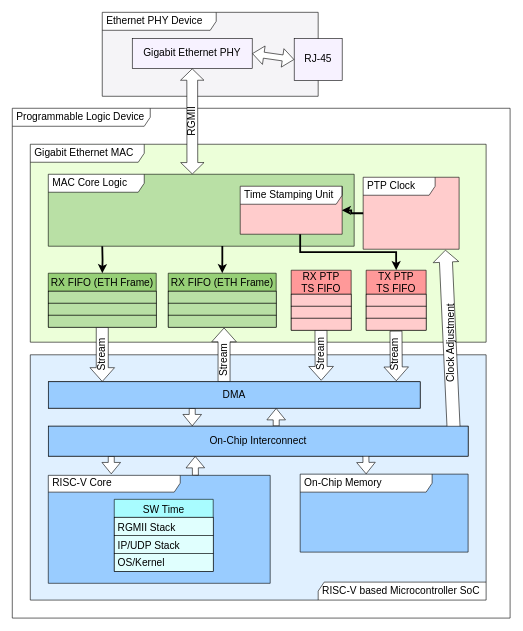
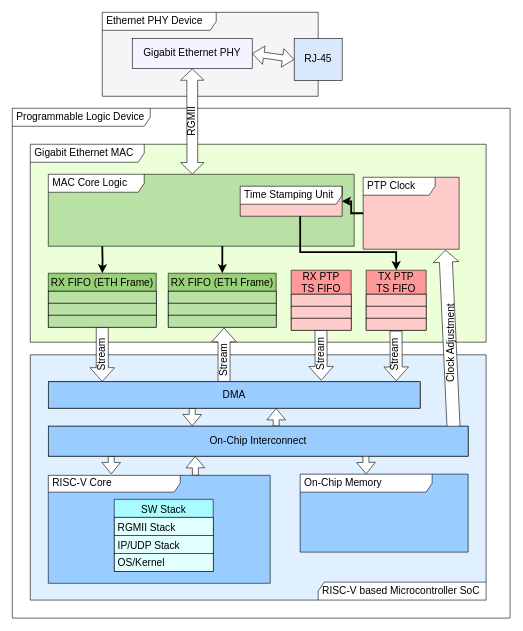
  <mxCell id="0" />
  <mxCell id="1" parent="0" />
  <mxCell id="2" value="Programmable Logic Device" style="shape=umlFrame;whiteSpace=wrap;html=1;width=230;height=30;boundedLbl=1;verticalAlign=middle;align=left;spacingLeft=5;fillColor=default;swimlaneFillColor=#ffffff;fontSize=17;" parent="1" vertex="1"><mxGeometry x="20" y="180" width="830" height="850" as="geometry" /></mxCell>
  <mxCell id="3" value="RISC-V based Microcontroller SoC" style="shape=umlFrame;whiteSpace=wrap;html=1;width=280;height=30;boundedLbl=1;verticalAlign=middle;align=left;spacingLeft=5;fillColor=#FFFFFF;swimlaneFillColor=#E0F0FF;direction=west;fontSize=17;" parent="1" vertex="1"><mxGeometry x="50" y="591" width="760" height="409" as="geometry" /></mxCell>
  <mxCell id="4" value="&lt;div style=&quot;font-size: 17px;&quot;&gt;Gigabit Ethernet MAC&lt;/div&gt;" style="shape=umlFrame;whiteSpace=wrap;html=1;width=190;height=30;boundedLbl=1;verticalAlign=middle;align=left;spacingLeft=5;fillColor=#FFFFFF;swimlaneFillColor=#ECFFD9;fontSize=17;" parent="1" vertex="1"><mxGeometry x="50" y="240" width="760" height="330" as="geometry" /></mxCell>
  <mxCell id="5" value="" style="group;fillColor=none;fontSize=17;" parent="1" vertex="1" connectable="0"><mxGeometry x="170" y="20" width="400" height="140" as="geometry" /></mxCell>
  <mxCell id="6" value="Ethernet PHY Device" style="shape=umlFrame;whiteSpace=wrap;html=1;width=190;height=30;boundedLbl=1;verticalAlign=middle;align=left;spacingLeft=5;fillColor=#FFFFFF;swimlaneFillColor=#F5F4F7;fontSize=17;" parent="5" vertex="1"><mxGeometry width="360" height="140" as="geometry" /></mxCell>
- <mxCell id="7" value="&lt;span style=&quot;font-size: 17px;&quot;&gt;RJ-45&lt;/span&gt;" style="rounded=0;whiteSpace=wrap;html=1;labelBackgroundColor=none;fillColor=#F7F2FF;fontSize=17;" parent="5" vertex="1"><mxGeometry x="320" y="43.75" width="80" height="70" as="geometry" /></mxCell>
+ <mxCell id="7" value="&lt;span style=&quot;font-size: 17px;&quot;&gt;RJ-45&lt;/span&gt;" style="rounded=0;whiteSpace=wrap;html=1;labelBackgroundColor=none;fillColor=#dae8fc;fontSize=17;" parent="5" vertex="1"><mxGeometry x="320" y="43.75" width="80" height="70" as="geometry" /></mxCell>
  <mxCell id="8" value="Gigabit Ethernet PHY" style="rounded=0;whiteSpace=wrap;html=1;labelBackgroundColor=none;fillColor=#F7F2FF;fontSize=17;" parent="5" vertex="1"><mxGeometry x="50" y="43.75" width="200" height="50" as="geometry" /></mxCell>
  <mxCell id="9" value="" style="shape=flexArrow;endArrow=classic;startArrow=classic;html=1;rounded=0;fontColor=none;entryX=0;entryY=0.5;entryDx=0;entryDy=0;exitX=1;exitY=0.5;exitDx=0;exitDy=0;fillColor=default;fontSize=17;" parent="5" source="8" target="7" edge="1"><mxGeometry width="100" height="100" relative="1" as="geometry"><mxPoint x="200" y="131.25" as="sourcePoint" /><mxPoint x="300" y="43.75" as="targetPoint" /></mxGeometry></mxCell>
  <mxCell id="10" value="RGMII" style="shape=flexArrow;endArrow=classic;startArrow=classic;html=1;rounded=0;fontColor=none;entryX=0.5;entryY=1;entryDx=0;entryDy=0;width=18;fillColor=#FFFFFF;labelBackgroundColor=none;horizontal=0;startSize=6;fontSize=17;exitX=0.471;exitY=0;exitDx=0;exitDy=0;exitPerimeter=0;" parent="1" source="37" target="8" edge="1"><mxGeometry width="100" height="100" relative="1" as="geometry"><mxPoint x="320" y="240" as="sourcePoint" /><mxPoint x="660" y="350" as="targetPoint" /></mxGeometry></mxCell>
  <mxCell id="11" value="RX FIFO (ETH Frame)" style="swimlane;fontStyle=0;childLayout=stackLayout;horizontal=1;startSize=30;horizontalStack=0;resizeParent=1;resizeParentMax=0;resizeLast=0;collapsible=1;marginBottom=0;labelBackgroundColor=none;fontColor=none;fillColor=#97D077;fontSize=17;" parent="1" vertex="1"><mxGeometry x="80" y="455" width="180" height="90" as="geometry" /></mxCell>
  <mxCell id="12" value="  " style="text;strokeColor=default;fillColor=#B9E0A5;align=left;verticalAlign=middle;spacingLeft=4;spacingRight=4;overflow=hidden;points=[[0,0.5],[1,0.5]];portConstraint=eastwest;rotatable=0;labelBackgroundColor=none;fontColor=none;labelBorderColor=none;fontSize=17;" parent="11" vertex="1"><mxGeometry y="30" width="180" height="20" as="geometry" /></mxCell>
  <mxCell id="13" value=" " style="text;strokeColor=default;fillColor=#B9E0A5;align=left;verticalAlign=middle;spacingLeft=4;spacingRight=4;overflow=hidden;points=[[0,0.5],[1,0.5]];portConstraint=eastwest;rotatable=0;labelBackgroundColor=none;fontColor=none;fontSize=17;" parent="11" vertex="1"><mxGeometry y="50" width="180" height="20" as="geometry" /></mxCell>
  <mxCell id="14" value=" " style="text;strokeColor=default;fillColor=#B9E0A5;align=left;verticalAlign=middle;spacingLeft=4;spacingRight=4;overflow=hidden;points=[[0,0.5],[1,0.5]];portConstraint=eastwest;rotatable=0;labelBackgroundColor=none;fontColor=none;fontSize=17;" parent="11" vertex="1"><mxGeometry y="70" width="180" height="20" as="geometry" /></mxCell>
  <mxCell id="15" value="RX PTP &#10;TS FIFO" style="swimlane;fontStyle=0;childLayout=stackLayout;horizontal=1;startSize=40;horizontalStack=0;resizeParent=1;resizeParentMax=0;resizeLast=0;collapsible=1;marginBottom=0;labelBackgroundColor=none;fontColor=none;fillColor=#FF9999;fontSize=17;" parent="1" vertex="1"><mxGeometry x="485" y="450" width="100" height="100" as="geometry" /></mxCell>
  <mxCell id="16" value="  " style="text;strokeColor=default;fillColor=#FFCCCC;align=left;verticalAlign=middle;spacingLeft=4;spacingRight=4;overflow=hidden;points=[[0,0.5],[1,0.5]];portConstraint=eastwest;rotatable=0;labelBackgroundColor=none;fontColor=none;labelBorderColor=none;fontSize=17;" parent="15" vertex="1"><mxGeometry y="40" width="100" height="20" as="geometry" /></mxCell>
  <mxCell id="17" value=" " style="text;strokeColor=default;fillColor=#FFCCCC;align=left;verticalAlign=middle;spacingLeft=4;spacingRight=4;overflow=hidden;points=[[0,0.5],[1,0.5]];portConstraint=eastwest;rotatable=0;labelBackgroundColor=none;fontColor=none;fontSize=17;" parent="15" vertex="1"><mxGeometry y="60" width="100" height="20" as="geometry" /></mxCell>
  <mxCell id="18" value=" " style="text;strokeColor=default;fillColor=#FFCCCC;align=left;verticalAlign=middle;spacingLeft=4;spacingRight=4;overflow=hidden;points=[[0,0.5],[1,0.5]];portConstraint=eastwest;rotatable=0;labelBackgroundColor=none;fontColor=none;fontSize=17;" parent="15" vertex="1"><mxGeometry y="80" width="100" height="20" as="geometry" /></mxCell>
  <mxCell id="19" value="DMA" style="rounded=0;whiteSpace=wrap;html=1;glass=0;labelBackgroundColor=none;labelBorderColor=none;fontColor=none;strokeColor=default;fillColor=#FFEDED;fontSize=17;" parent="1" vertex="1"><mxGeometry x="80" y="636" width="620" height="44" as="geometry" /></mxCell>
  <mxCell id="20" value="Stream" style="shape=flexArrow;endArrow=classic;html=1;rounded=0;labelBackgroundColor=none;fontColor=none;fillColor=#FFFFFF;orthogonal=1;horizontal=0;width=20;endSize=7.33;fontSize=17;" parent="1" source="14" target="19" edge="1"><mxGeometry width="50" height="50" relative="1" as="geometry"><mxPoint x="340" y="640" as="sourcePoint" /><mxPoint x="145" y="600" as="targetPoint" /></mxGeometry></mxCell>
  <mxCell id="21" value="On-Chip Interconnect" style="rounded=0;whiteSpace=wrap;html=1;glass=0;labelBackgroundColor=none;labelBorderColor=none;fontColor=none;strokeColor=default;fillColor=#FFFFFF;fontSize=17;" parent="1" vertex="1"><mxGeometry x="80" y="710" width="700" height="50" as="geometry" /></mxCell>
  <mxCell id="22" value="" style="shape=flexArrow;endArrow=classic;html=1;rounded=0;labelBackgroundColor=none;fontColor=none;fillColor=#FFFFFF;orthogonal=1;fontSize=17;" parent="1" edge="1"><mxGeometry width="50" height="50" relative="1" as="geometry"><mxPoint x="320" y="680" as="sourcePoint" /><mxPoint x="320" y="710" as="targetPoint" /></mxGeometry></mxCell>
  <mxCell id="23" value="" style="shape=flexArrow;endArrow=classic;html=1;rounded=0;labelBackgroundColor=none;fontColor=none;fillColor=#FFFFFF;entryX=0.569;entryY=1;entryDx=0;entryDy=0;entryPerimeter=0;fontSize=17;" parent="1" edge="1"><mxGeometry width="50" height="50" relative="1" as="geometry"><mxPoint x="460" y="710" as="sourcePoint" /><mxPoint x="460" y="680" as="targetPoint" /><Array as="points"><mxPoint x="460.22" y="710" /></Array></mxGeometry></mxCell>
  <mxCell id="24" value="RISC-V Core" style="shape=umlFrame;whiteSpace=wrap;html=1;width=220;height=28;boundedLbl=1;verticalAlign=middle;align=left;spacingLeft=5;fillColor=#FFFFFF;swimlaneFillColor=#99CCFF;direction=east;fontSize=17;" parent="1" vertex="1"><mxGeometry x="80" y="792" width="370" height="180" as="geometry" /></mxCell>
  <mxCell id="25" value="TX PTP &#10;TS FIFO" style="swimlane;fontStyle=0;childLayout=stackLayout;horizontal=1;startSize=40;horizontalStack=0;resizeParent=1;resizeParentMax=0;resizeLast=0;collapsible=1;marginBottom=0;labelBackgroundColor=none;fontColor=none;fillColor=#FF9999;fontSize=17;" parent="1" vertex="1"><mxGeometry x="610" y="450" width="100" height="100" as="geometry" /></mxCell>
  <mxCell id="26" value="  " style="text;strokeColor=default;fillColor=#FFCCCC;align=left;verticalAlign=middle;spacingLeft=4;spacingRight=4;overflow=hidden;points=[[0,0.5],[1,0.5]];portConstraint=eastwest;rotatable=0;labelBackgroundColor=none;fontColor=none;labelBorderColor=none;fontSize=17;" parent="25" vertex="1"><mxGeometry y="40" width="100" height="20" as="geometry" /></mxCell>
  <mxCell id="27" value=" " style="text;strokeColor=default;fillColor=#FFCCCC;align=left;verticalAlign=middle;spacingLeft=4;spacingRight=4;overflow=hidden;points=[[0,0.5],[1,0.5]];portConstraint=eastwest;rotatable=0;labelBackgroundColor=none;fontColor=none;fontSize=17;" parent="25" vertex="1"><mxGeometry y="60" width="100" height="20" as="geometry" /></mxCell>
  <mxCell id="28" value=" " style="text;strokeColor=default;fillColor=#FFCCCC;align=left;verticalAlign=middle;spacingLeft=4;spacingRight=4;overflow=hidden;points=[[0,0.5],[1,0.5]];portConstraint=eastwest;rotatable=0;labelBackgroundColor=none;fontColor=none;fontSize=17;" parent="25" vertex="1"><mxGeometry y="80" width="100" height="20" as="geometry" /></mxCell>
  <mxCell id="29" value="Stream" style="shape=flexArrow;endArrow=classic;html=1;rounded=0;labelBackgroundColor=none;fontColor=none;fillColor=#FFFFFF;orthogonal=1;horizontal=0;width=20;endSize=7.33;fontSize=17;exitX=0.51;exitY=1;exitDx=0;exitDy=0;exitPerimeter=0;entryX=0.696;entryY=-0.02;entryDx=0;entryDy=0;entryPerimeter=0;" parent="25" edge="1"><mxGeometry x="-0.045" y="-1" width="50" height="50" relative="1" as="geometry"><mxPoint x="49.74" y="101" as="sourcePoint" /><mxPoint x="50.26" y="184.8" as="targetPoint" /><mxPoint as="offset" /></mxGeometry></mxCell>
  <mxCell id="30" value="" style="shape=flexArrow;endArrow=classic;html=1;rounded=0;labelBackgroundColor=none;fontColor=none;fillColor=#FFFFFF;orthogonal=1;fontSize=17;" parent="1" edge="1"><mxGeometry width="50" height="50" relative="1" as="geometry"><mxPoint x="185" y="760" as="sourcePoint" /><mxPoint x="185" y="790" as="targetPoint" /></mxGeometry></mxCell>
  <mxCell id="31" value="" style="shape=flexArrow;endArrow=classic;html=1;rounded=0;labelBackgroundColor=none;fontColor=none;fillColor=#FFFFFF;fontSize=17;exitX=0.663;exitY=0.001;exitDx=0;exitDy=0;exitPerimeter=0;" parent="1" source="24" edge="1"><mxGeometry width="50" height="50" relative="1" as="geometry"><mxPoint x="330" y="790" as="sourcePoint" /><mxPoint x="325" y="760" as="targetPoint" /></mxGeometry></mxCell>
  <mxCell id="32" value="" style="shape=flexArrow;endArrow=classic;html=1;rounded=0;labelBackgroundColor=none;fontColor=none;fillColor=#FFFFFF;orthogonal=1;fontSize=17;" parent="1" edge="1"><mxGeometry width="50" height="50" relative="1" as="geometry"><mxPoint x="609.5" y="759" as="sourcePoint" /><mxPoint x="610" y="790" as="targetPoint" /></mxGeometry></mxCell>
- <mxCell id="33" value="SW Time" style="swimlane;fontStyle=0;childLayout=stackLayout;horizontal=1;startSize=30;horizontalStack=0;resizeParent=1;resizeParentMax=0;resizeLast=0;collapsible=1;marginBottom=0;glass=0;labelBackgroundColor=none;labelBorderColor=none;fontColor=none;strokeColor=default;fillColor=#A8FCFF;gradientColor=none;fontSize=17;" parent="1" vertex="1"><mxGeometry x="190" y="832" width="165" height="120" as="geometry" /></mxCell>
+ <mxCell id="33" value="SW Stack" style="swimlane;fontStyle=0;childLayout=stackLayout;horizontal=1;startSize=30;horizontalStack=0;resizeParent=1;resizeParentMax=0;resizeLast=0;collapsible=1;marginBottom=0;glass=0;labelBackgroundColor=none;labelBorderColor=none;fontColor=none;strokeColor=default;fillColor=#A8FCFF;gradientColor=none;fontSize=17;" parent="1" vertex="1"><mxGeometry x="190" y="832" width="165" height="120" as="geometry" /></mxCell>
  <mxCell id="34" value="RGMII Stack" style="text;strokeColor=default;fillColor=#E0FFFE;align=left;verticalAlign=middle;spacingLeft=4;spacingRight=4;overflow=hidden;points=[[0,0.5],[1,0.5]];portConstraint=eastwest;rotatable=0;glass=0;labelBackgroundColor=none;labelBorderColor=none;fontColor=none;fontSize=17;" parent="33" vertex="1"><mxGeometry y="30" width="165" height="30" as="geometry" /></mxCell>
  <mxCell id="35" value="IP/UDP Stack" style="text;strokeColor=default;fillColor=#E0FFFE;align=left;verticalAlign=middle;spacingLeft=4;spacingRight=4;overflow=hidden;points=[[0,0.5],[1,0.5]];portConstraint=eastwest;rotatable=0;glass=0;labelBackgroundColor=none;labelBorderColor=none;fontColor=none;fontSize=17;" parent="33" vertex="1"><mxGeometry y="60" width="165" height="30" as="geometry" /></mxCell>
  <mxCell id="36" value="OS/Kernel" style="text;strokeColor=default;fillColor=#E0FFFE;align=left;verticalAlign=middle;spacingLeft=4;spacingRight=4;overflow=hidden;points=[[0,0.5],[1,0.5]];portConstraint=eastwest;rotatable=0;glass=0;labelBackgroundColor=none;labelBorderColor=none;fontColor=none;fontSize=17;" parent="33" vertex="1"><mxGeometry y="90" width="165" height="30" as="geometry" /></mxCell>
  <mxCell id="37" value="MAC Core Logic" style="shape=umlFrame;whiteSpace=wrap;html=1;width=160;height=30;boundedLbl=1;verticalAlign=middle;align=left;spacingLeft=5;fillColor=#FFFFFF;swimlaneFillColor=#B9E0A5;fontSize=17;" parent="1" vertex="1"><mxGeometry x="80" y="290" width="510" height="120" as="geometry" /></mxCell>
  <mxCell id="38" value="Stream" style="shape=flexArrow;endArrow=classic;html=1;rounded=0;labelBackgroundColor=none;fontColor=none;fillColor=#FFFFFF;orthogonal=1;horizontal=0;width=20;endSize=7.33;startArrow=none;fontSize=17;entryX=0.517;entryY=1.04;entryDx=0;entryDy=0;entryPerimeter=0;" parent="1" source="19" target="52" edge="1"><mxGeometry x="-0.202" width="50" height="50" relative="1" as="geometry"><mxPoint x="349.58" y="625" as="sourcePoint" /><mxPoint x="369.25" y="552.01" as="targetPoint" /><mxPoint as="offset" /></mxGeometry></mxCell>
  <mxCell id="39" value="" style="shape=flexArrow;endArrow=classic;html=1;rounded=0;labelBackgroundColor=none;fontColor=none;fillColor=#FFFFFF;fontSize=17;entryX=0.857;entryY=1.009;entryDx=0;entryDy=0;entryPerimeter=0;width=21.714;endSize=6.309;" parent="1" target="42" edge="1"><mxGeometry width="50" height="50" relative="1" as="geometry"><mxPoint x="757" y="740" as="sourcePoint" /><mxPoint x="758.96" y="410.98" as="targetPoint" /></mxGeometry></mxCell>
  <mxCell id="40" value="&lt;font style=&quot;font-size: 17px;&quot;&gt;Clock Adjustment&lt;/font&gt;" style="edgeLabel;html=1;align=center;verticalAlign=middle;resizable=0;points=[];fontSize=17;rotation=270;labelBackgroundColor=none;" parent="39" vertex="1" connectable="0"><mxGeometry x="-0.164" relative="1" as="geometry"><mxPoint y="-32" as="offset" /></mxGeometry></mxCell>
  <mxCell id="41" value="Stream" style="shape=flexArrow;endArrow=classic;html=1;rounded=0;labelBackgroundColor=none;fontColor=none;fillColor=default;orthogonal=1;horizontal=0;width=20;endSize=7.33;fontSize=17;exitX=0.51;exitY=1;exitDx=0;exitDy=0;exitPerimeter=0;" parent="1" edge="1"><mxGeometry x="-0.048" width="50" height="50" relative="1" as="geometry"><mxPoint x="534.66" y="550" as="sourcePoint" /><mxPoint x="535" y="634" as="targetPoint" /><mxPoint as="offset" /></mxGeometry></mxCell>
  <mxCell id="42" value="PTP Clock" style="shape=umlFrame;whiteSpace=wrap;html=1;width=120;height=30;boundedLbl=1;verticalAlign=middle;align=left;spacingLeft=5;fillColor=#FFFFFF;swimlaneFillColor=#FFCCCC;fontSize=17;" parent="1" vertex="1"><mxGeometry x="605" y="295" width="160" height="120" as="geometry" /></mxCell>
  <mxCell id="43" value="" style="edgeStyle=orthogonalEdgeStyle;rounded=0;orthogonalLoop=1;jettySize=auto;html=1;entryX=0.996;entryY=0.502;entryDx=0;entryDy=0;strokeWidth=3;entryPerimeter=0;fontSize=17;" parent="1" source="42" target="44" edge="1"><mxGeometry relative="1" as="geometry"><mxPoint x="545" y="430" as="sourcePoint" /><mxPoint x="670" y="510" as="targetPoint" /></mxGeometry></mxCell>
- <mxCell id="44" value="Time Stamping Unit" style="shape=umlFrame;whiteSpace=wrap;html=1;width=170;height=30;boundedLbl=1;verticalAlign=middle;align=left;spacingLeft=5;fillColor=#FFFFFF;swimlaneFillColor=#FFCCCC;fontSize=17;" parent="1" vertex="1"><mxGeometry x="400" y="310" width="170" height="80" as="geometry" /></mxCell>
+ <mxCell id="44" value="Time Stamping Unit" style="shape=umlFrame;whiteSpace=wrap;html=1;width=170;height=30;boundedLbl=1;verticalAlign=middle;align=left;spacingLeft=5;fillColor=#FFFFFF;swimlaneFillColor=#FFCCCC;fontSize=17;" parent="1" vertex="1"><mxGeometry x="400" y="310" width="170" height="50" as="geometry" /></mxCell>
  <mxCell id="45" value="" style="edgeStyle=orthogonalEdgeStyle;rounded=0;orthogonalLoop=1;jettySize=auto;html=1;entryX=0.5;entryY=0;entryDx=0;entryDy=0;strokeWidth=3;fontSize=17;" parent="1" source="44" target="25" edge="1"><mxGeometry relative="1" as="geometry"><Array as="points"><mxPoint x="500" y="420" /><mxPoint x="660" y="420" /></Array></mxGeometry></mxCell>
  <mxCell id="46" value="On-Chip Memory" style="shape=umlFrame;whiteSpace=wrap;html=1;width=220;height=30;boundedLbl=1;verticalAlign=middle;align=left;spacingLeft=5;fillColor=#FFFFFF;swimlaneFillColor=#99CCFF;direction=east;fontSize=17;" parent="1" vertex="1"><mxGeometry x="500" y="790" width="280" height="130" as="geometry" /></mxCell>
  <mxCell id="47" value="DMA" style="rounded=0;whiteSpace=wrap;html=1;glass=0;labelBackgroundColor=none;labelBorderColor=none;fontColor=none;strokeColor=default;fillColor=#99CCFF;fontSize=17;" parent="1" vertex="1"><mxGeometry x="80" y="636" width="620" height="44" as="geometry" /></mxCell>
  <mxCell id="48" value="On-Chip Interconnect" style="rounded=0;whiteSpace=wrap;html=1;glass=0;labelBackgroundColor=none;labelBorderColor=none;fontColor=none;strokeColor=default;fillColor=#99CCFF;fontSize=17;" parent="1" vertex="1"><mxGeometry x="80" y="710" width="700" height="50" as="geometry" /></mxCell>
  <mxCell id="49" value="RX FIFO (ETH Frame)" style="swimlane;fontStyle=0;childLayout=stackLayout;horizontal=1;startSize=30;horizontalStack=0;resizeParent=1;resizeParentMax=0;resizeLast=0;collapsible=1;marginBottom=0;labelBackgroundColor=none;fontColor=none;fillColor=#97D077;fontSize=17;" parent="1" vertex="1"><mxGeometry x="280" y="455" width="180" height="90" as="geometry" /></mxCell>
  <mxCell id="50" value="  " style="text;strokeColor=default;fillColor=#B9E0A5;align=left;verticalAlign=middle;spacingLeft=4;spacingRight=4;overflow=hidden;points=[[0,0.5],[1,0.5]];portConstraint=eastwest;rotatable=0;labelBackgroundColor=none;fontColor=none;labelBorderColor=none;fontSize=17;" parent="49" vertex="1"><mxGeometry y="30" width="180" height="20" as="geometry" /></mxCell>
  <mxCell id="51" value=" " style="text;strokeColor=default;fillColor=#B9E0A5;align=left;verticalAlign=middle;spacingLeft=4;spacingRight=4;overflow=hidden;points=[[0,0.5],[1,0.5]];portConstraint=eastwest;rotatable=0;labelBackgroundColor=none;fontColor=none;fontSize=17;" parent="49" vertex="1"><mxGeometry y="50" width="180" height="20" as="geometry" /></mxCell>
  <mxCell id="52" value=" " style="text;strokeColor=default;fillColor=#B9E0A5;align=left;verticalAlign=middle;spacingLeft=4;spacingRight=4;overflow=hidden;points=[[0,0.5],[1,0.5]];portConstraint=eastwest;rotatable=0;labelBackgroundColor=none;fontColor=none;fontSize=17;" parent="49" vertex="1"><mxGeometry y="70" width="180" height="20" as="geometry" /></mxCell>
  <mxCell id="53" value="" style="edgeStyle=orthogonalEdgeStyle;rounded=0;orthogonalLoop=1;jettySize=auto;html=1;entryX=0.5;entryY=0;entryDx=0;entryDy=0;strokeWidth=3;fontSize=17;" parent="1" target="11" edge="1"><mxGeometry relative="1" as="geometry"><mxPoint x="170" y="410" as="sourcePoint" /><mxPoint x="579.32" y="360.16" as="targetPoint" /></mxGeometry></mxCell>
  <mxCell id="54" value="" style="edgeStyle=orthogonalEdgeStyle;rounded=0;orthogonalLoop=1;jettySize=auto;html=1;entryX=0.5;entryY=0;entryDx=0;entryDy=0;strokeWidth=3;fontSize=17;exitX=0.569;exitY=0.997;exitDx=0;exitDy=0;exitPerimeter=0;" parent="1" source="37" target="49" edge="1"><mxGeometry relative="1" as="geometry"><mxPoint x="360" y="410" as="sourcePoint" /><mxPoint x="360" y="460" as="targetPoint" /></mxGeometry></mxCell>
